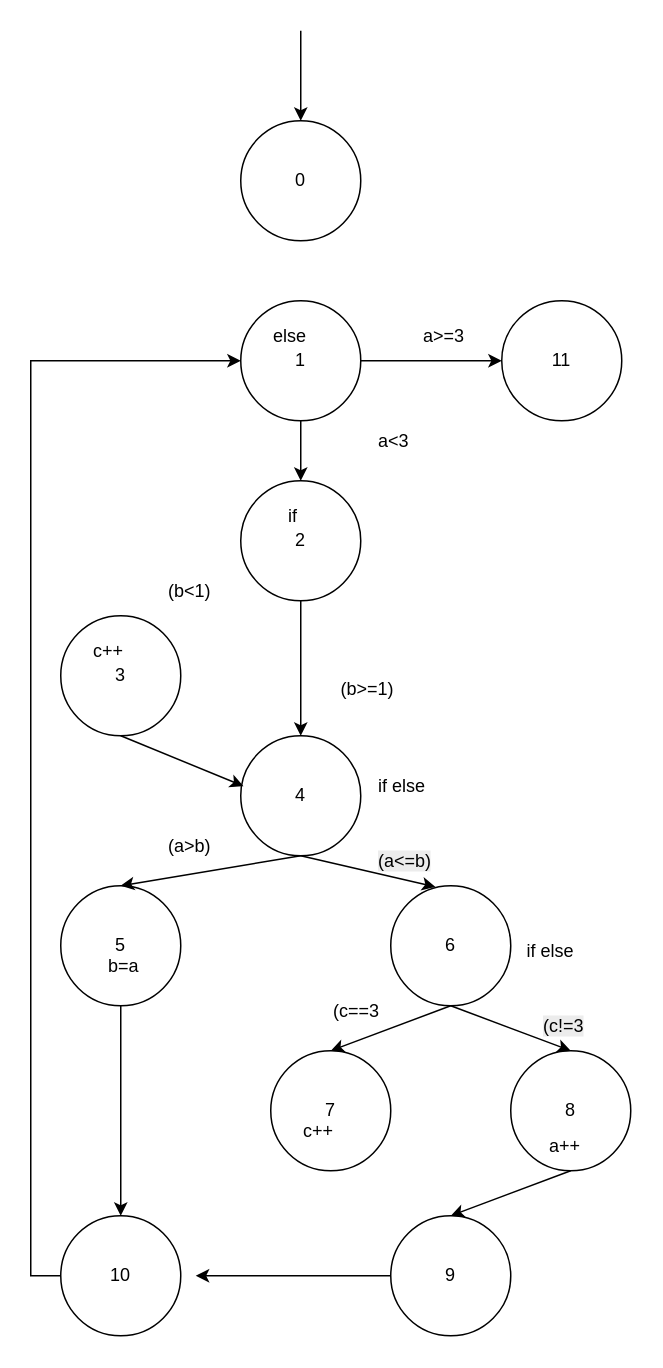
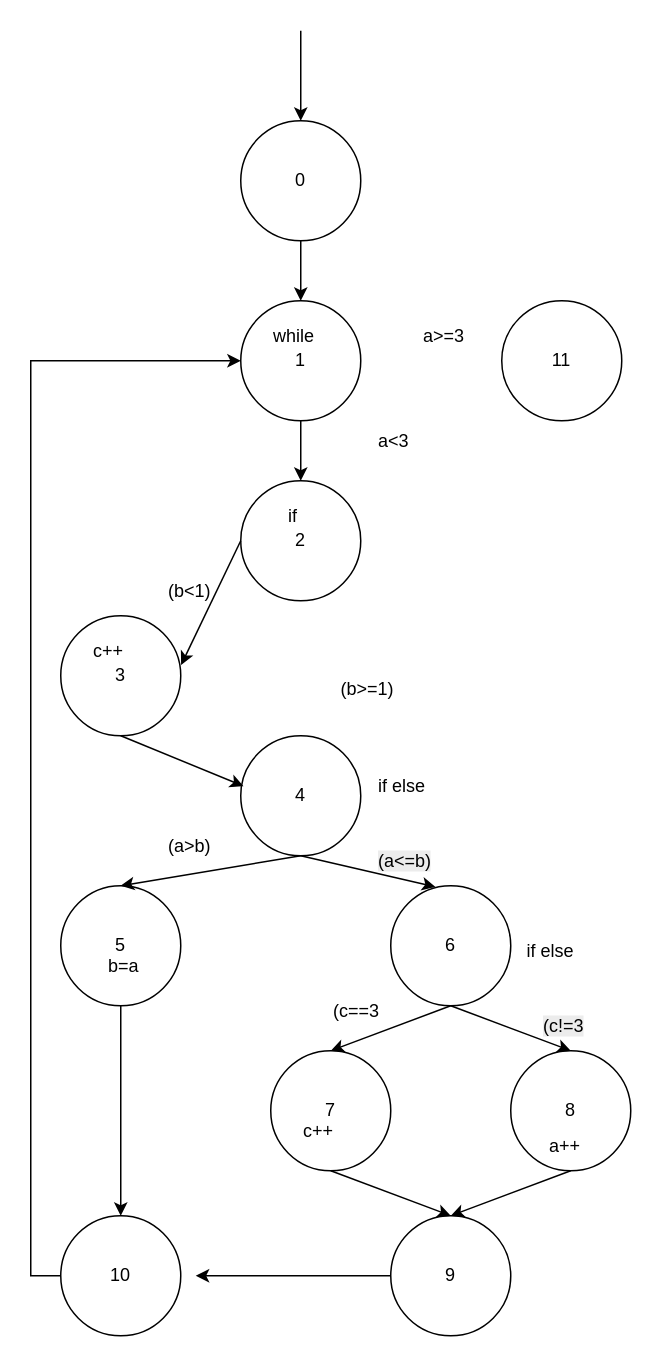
  <mxCell id="0" />
  <mxCell id="1" parent="0" />
+ <mxCell id="2" style="edgeStyle=orthogonalEdgeStyle;rounded=0;orthogonalLoop=1;jettySize=auto;html=1;entryX=0.5;entryY=0;entryDx=0;entryDy=0;" edge="1" parent="1" source="3" target="6"><mxGeometry relative="1" as="geometry" /></mxCell>
  <mxCell id="3" value="0" style="ellipse;whiteSpace=wrap;html=1;aspect=fixed;" vertex="1" parent="1"><mxGeometry x="160" y="80" width="80" height="80" as="geometry" /></mxCell>
  <mxCell id="4" style="edgeStyle=orthogonalEdgeStyle;rounded=0;orthogonalLoop=1;jettySize=auto;html=1;entryX=0.5;entryY=0;entryDx=0;entryDy=0;" edge="1" parent="1" source="6" target="8"><mxGeometry relative="1" as="geometry" /></mxCell>
- <mxCell id="5" style="edgeStyle=orthogonalEdgeStyle;rounded=0;orthogonalLoop=1;jettySize=auto;html=1;entryX=0;entryY=0.5;entryDx=0;entryDy=0;" edge="1" parent="1" source="6" target="28"><mxGeometry relative="1" as="geometry" /></mxCell>
  <mxCell id="6" value="1" style="ellipse;whiteSpace=wrap;html=1;aspect=fixed;" vertex="1" parent="1"><mxGeometry x="160" y="200" width="80" height="80" as="geometry" /></mxCell>
- <mxCell id="7" style="edgeStyle=orthogonalEdgeStyle;rounded=0;orthogonalLoop=1;jettySize=auto;html=1;entryX=0.5;entryY=0;entryDx=0;entryDy=0;" edge="1" parent="1" source="8" target="10"><mxGeometry relative="1" as="geometry" /></mxCell>
  <mxCell id="8" value="2" style="ellipse;whiteSpace=wrap;html=1;aspect=fixed;" vertex="1" parent="1"><mxGeometry x="160" y="320" width="80" height="80" as="geometry" /></mxCell>
  <mxCell id="9" value="3" style="ellipse;whiteSpace=wrap;html=1;aspect=fixed;" vertex="1" parent="1"><mxGeometry x="40" y="410" width="80" height="80" as="geometry" /></mxCell>
  <mxCell id="10" value="4" style="ellipse;whiteSpace=wrap;html=1;aspect=fixed;" vertex="1" parent="1"><mxGeometry x="160" y="490" width="80" height="80" as="geometry" /></mxCell>
  <mxCell id="11" style="edgeStyle=orthogonalEdgeStyle;rounded=0;orthogonalLoop=1;jettySize=auto;html=1;entryX=0.5;entryY=0;entryDx=0;entryDy=0;" edge="1" parent="1" source="12" target="27"><mxGeometry relative="1" as="geometry" /></mxCell>
  <mxCell id="12" value="5" style="ellipse;whiteSpace=wrap;html=1;aspect=fixed;" vertex="1" parent="1"><mxGeometry x="40" y="590" width="80" height="80" as="geometry" /></mxCell>
  <mxCell id="13" value="6" style="ellipse;whiteSpace=wrap;html=1;aspect=fixed;" vertex="1" parent="1"><mxGeometry x="260" y="590" width="80" height="80" as="geometry" /></mxCell>
  <mxCell id="14" value="7" style="ellipse;whiteSpace=wrap;html=1;aspect=fixed;" vertex="1" parent="1"><mxGeometry x="180" y="700" width="80" height="80" as="geometry" /></mxCell>
  <mxCell id="15" value="8" style="ellipse;whiteSpace=wrap;html=1;aspect=fixed;" vertex="1" parent="1"><mxGeometry x="340" y="700" width="80" height="80" as="geometry" /></mxCell>
+ <mxCell id="16" value="" style="endArrow=classic;html=1;rounded=0;entryX=1.003;entryY=0.41;entryDx=0;entryDy=0;entryPerimeter=0;exitX=0;exitY=0.5;exitDx=0;exitDy=0;" edge="1" parent="1" source="8" target="9"><mxGeometry width="50" height="50" relative="1" as="geometry"><mxPoint x="390" y="540" as="sourcePoint" /><mxPoint x="440" y="490" as="targetPoint" /></mxGeometry></mxCell>
  <mxCell id="17" value="" style="endArrow=classic;html=1;rounded=0;entryX=0.023;entryY=0.42;entryDx=0;entryDy=0;entryPerimeter=0;exitX=0.5;exitY=1;exitDx=0;exitDy=0;" edge="1" parent="1" source="9" target="10"><mxGeometry width="50" height="50" relative="1" as="geometry"><mxPoint x="320" y="460" as="sourcePoint" /><mxPoint x="280" y="543" as="targetPoint" /></mxGeometry></mxCell>
  <mxCell id="18" value="" style="endArrow=classic;html=1;rounded=0;entryX=0.5;entryY=0;entryDx=0;entryDy=0;exitX=0.5;exitY=1;exitDx=0;exitDy=0;" edge="1" parent="1" source="10" target="12"><mxGeometry width="50" height="50" relative="1" as="geometry"><mxPoint x="220" y="600" as="sourcePoint" /><mxPoint x="180" y="683" as="targetPoint" /></mxGeometry></mxCell>
  <mxCell id="19" value="" style="endArrow=classic;html=1;rounded=0;entryX=0.373;entryY=0.01;entryDx=0;entryDy=0;entryPerimeter=0;exitX=0.5;exitY=1;exitDx=0;exitDy=0;" edge="1" parent="1" source="10" target="13"><mxGeometry width="50" height="50" relative="1" as="geometry"><mxPoint x="250" y="630" as="sourcePoint" /><mxPoint x="210" y="713" as="targetPoint" /></mxGeometry></mxCell>
  <mxCell id="20" value="" style="endArrow=classic;html=1;rounded=0;entryX=0.5;entryY=0;entryDx=0;entryDy=0;exitX=0.5;exitY=1;exitDx=0;exitDy=0;" edge="1" parent="1" source="13" target="14"><mxGeometry width="50" height="50" relative="1" as="geometry"><mxPoint x="340" y="800" as="sourcePoint" /><mxPoint x="300" y="883" as="targetPoint" /></mxGeometry></mxCell>
  <mxCell id="21" value="" style="endArrow=classic;html=1;rounded=0;entryX=0.5;entryY=0;entryDx=0;entryDy=0;exitX=0.5;exitY=1;exitDx=0;exitDy=0;" edge="1" parent="1" source="13" target="15"><mxGeometry width="50" height="50" relative="1" as="geometry"><mxPoint x="310" y="820" as="sourcePoint" /><mxPoint x="270" y="903" as="targetPoint" /></mxGeometry></mxCell>
  <mxCell id="22" style="edgeStyle=orthogonalEdgeStyle;rounded=0;orthogonalLoop=1;jettySize=auto;html=1;" edge="1" parent="1" source="23"><mxGeometry relative="1" as="geometry"><mxPoint x="130" y="850" as="targetPoint" /></mxGeometry></mxCell>
  <mxCell id="23" value="9" style="ellipse;whiteSpace=wrap;html=1;aspect=fixed;" vertex="1" parent="1"><mxGeometry x="260" y="810" width="80" height="80" as="geometry" /></mxCell>
+ <mxCell id="24" value="" style="endArrow=classic;html=1;rounded=0;entryX=0.5;entryY=0;entryDx=0;entryDy=0;exitX=0.5;exitY=1;exitDx=0;exitDy=0;" edge="1" parent="1" source="14" target="23"><mxGeometry width="50" height="50" relative="1" as="geometry"><mxPoint x="320" y="770" as="sourcePoint" /><mxPoint x="280" y="853" as="targetPoint" /></mxGeometry></mxCell>
  <mxCell id="25" value="" style="endArrow=classic;html=1;rounded=0;entryX=0.5;entryY=0;entryDx=0;entryDy=0;exitX=0.5;exitY=1;exitDx=0;exitDy=0;" edge="1" parent="1" source="15" target="23"><mxGeometry width="50" height="50" relative="1" as="geometry"><mxPoint x="420" y="830" as="sourcePoint" /><mxPoint x="380" y="913" as="targetPoint" /></mxGeometry></mxCell>
  <mxCell id="26" style="edgeStyle=orthogonalEdgeStyle;rounded=0;orthogonalLoop=1;jettySize=auto;html=1;entryX=0;entryY=0.5;entryDx=0;entryDy=0;" edge="1" parent="1" source="27" target="6"><mxGeometry relative="1" as="geometry"><Array as="points"><mxPoint x="20" y="850" /><mxPoint x="20" y="240" /></Array></mxGeometry></mxCell>
  <mxCell id="27" value="10" style="ellipse;whiteSpace=wrap;html=1;aspect=fixed;" vertex="1" parent="1"><mxGeometry x="40" y="810" width="80" height="80" as="geometry" /></mxCell>
  <mxCell id="28" value="11" style="ellipse;whiteSpace=wrap;html=1;aspect=fixed;" vertex="1" parent="1"><mxGeometry x="334" y="200" width="80" height="80" as="geometry" /></mxCell>
  <mxCell id="29" value="" style="endArrow=classic;html=1;rounded=0;entryX=0.5;entryY=0;entryDx=0;entryDy=0;" edge="1" parent="1" target="3"><mxGeometry width="50" height="50" relative="1" as="geometry"><mxPoint x="200" y="20" as="sourcePoint" /><mxPoint x="390" y="70" as="targetPoint" /></mxGeometry></mxCell>
- <mxCell id="30" value="else" style="text;whiteSpace=wrap;html=1;" vertex="1" parent="1"><mxGeometry x="180" y="210" width="60" height="40" as="geometry" /></mxCell>
+ <mxCell id="30" value="while" style="text;whiteSpace=wrap;html=1;" vertex="1" parent="1"><mxGeometry x="180" y="210" width="60" height="40" as="geometry" /></mxCell>
  <mxCell id="31" value="a&amp;lt;3" style="text;whiteSpace=wrap;html=1;" vertex="1" parent="1"><mxGeometry x="250" y="280" width="50" height="40" as="geometry" /></mxCell>
  <mxCell id="32" value="if" style="text;whiteSpace=wrap;html=1;" vertex="1" parent="1"><mxGeometry x="190" y="330" width="40" height="40" as="geometry" /></mxCell>
  <mxCell id="33" value="(b&amp;lt;1)" style="text;whiteSpace=wrap;html=1;" vertex="1" parent="1"><mxGeometry x="110" y="380" width="60" height="40" as="geometry" /></mxCell>
  <mxCell id="34" value="c++" style="text;whiteSpace=wrap;html=1;" vertex="1" parent="1"><mxGeometry x="60" y="420" width="50" height="40" as="geometry" /></mxCell>
  <mxCell id="35" value="(b&amp;gt;=1)" style="text;whiteSpace=wrap;html=1;" vertex="1" parent="1"><mxGeometry x="225" y="445" width="60" height="30" as="geometry" /></mxCell>
  <mxCell id="36" value="if else" style="text;whiteSpace=wrap;html=1;" vertex="1" parent="1"><mxGeometry x="250" y="510" width="50" height="40" as="geometry" /></mxCell>
  <mxCell id="37" value="(a&amp;gt;b)" style="text;whiteSpace=wrap;html=1;" vertex="1" parent="1"><mxGeometry x="110" y="550" width="60" height="40" as="geometry" /></mxCell>
  <mxCell id="38" value="b=a" style="text;whiteSpace=wrap;html=1;" vertex="1" parent="1"><mxGeometry x="70" y="630" width="50" height="40" as="geometry" /></mxCell>
  <mxCell id="39" value="&lt;span style=&quot;color: rgb(0, 0, 0); font-family: Helvetica; font-size: 12px; font-style: normal; font-variant-ligatures: normal; font-variant-caps: normal; font-weight: 400; letter-spacing: normal; orphans: 2; text-align: left; text-indent: 0px; text-transform: none; widows: 2; word-spacing: 0px; -webkit-text-stroke-width: 0px; white-space: normal; background-color: rgb(236, 236, 236); text-decoration-thickness: initial; text-decoration-style: initial; text-decoration-color: initial; float: none; display: inline !important;&quot;&gt;(a&amp;lt;=b)&lt;/span&gt;" style="text;whiteSpace=wrap;html=1;" vertex="1" parent="1"><mxGeometry x="250" y="560" width="60" height="40" as="geometry" /></mxCell>
  <mxCell id="40" value="if else" style="text;whiteSpace=wrap;html=1;" vertex="1" parent="1"><mxGeometry x="349" y="620" width="50" height="40" as="geometry" /></mxCell>
  <mxCell id="41" value="(c==3" style="text;whiteSpace=wrap;html=1;" vertex="1" parent="1"><mxGeometry x="220" y="660" width="60" height="40" as="geometry" /></mxCell>
  <mxCell id="42" value="c++" style="text;whiteSpace=wrap;html=1;" vertex="1" parent="1"><mxGeometry x="200" y="740" width="50" height="40" as="geometry" /></mxCell>
  <mxCell id="43" value="a++" style="text;whiteSpace=wrap;html=1;" vertex="1" parent="1"><mxGeometry x="364" y="750" width="50" height="40" as="geometry" /></mxCell>
  <mxCell id="44" value="&lt;span style=&quot;color: rgb(0, 0, 0); font-family: Helvetica; font-size: 12px; font-style: normal; font-variant-ligatures: normal; font-variant-caps: normal; font-weight: 400; letter-spacing: normal; orphans: 2; text-align: left; text-indent: 0px; text-transform: none; widows: 2; word-spacing: 0px; -webkit-text-stroke-width: 0px; white-space: normal; background-color: rgb(236, 236, 236); text-decoration-thickness: initial; text-decoration-style: initial; text-decoration-color: initial; float: none; display: inline !important;&quot;&gt;(c!=3&lt;/span&gt;" style="text;whiteSpace=wrap;html=1;" vertex="1" parent="1"><mxGeometry x="360" y="670" width="60" height="40" as="geometry" /></mxCell>
  <mxCell id="45" value="a&amp;gt;=3" style="text;whiteSpace=wrap;html=1;" vertex="1" parent="1"><mxGeometry x="280" y="210" width="50" height="40" as="geometry" /></mxCell>
